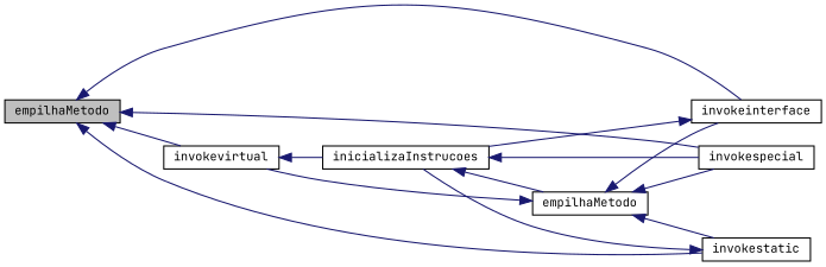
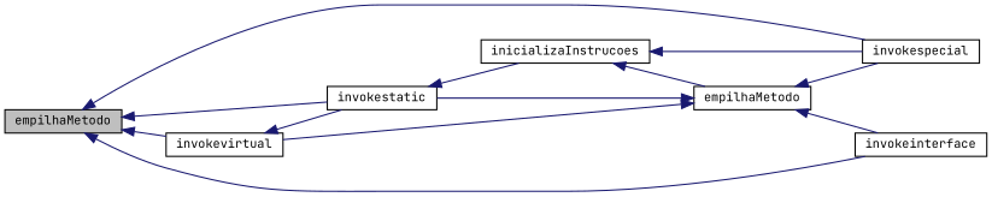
  digraph {
    fontname="JetBrains Mono"
    rankdir=LR
    node [color=black fillcolor=white fontname="JetBrains Mono" fontsize=10 shape=record style=filled]
    edge [color=midnightblue dir=back fontname="JetBrains Mono" fontsize=10 labelfontname=Helvetica labelfontsize=10 style=solid]
    n1 [fillcolor=grey75 fontcolor=black height=0.2 label=empilhaMetodo width=0.4]
    n2 [height=0.2 label=invokevirtual width=0.4]
    n3 [height=0.2 label=invokespecial width=0.4]
    n4 [height=0.2 label=invokestatic width=0.4]
    n5 [height=0.2 label=invokeinterface width=0.4]
    n6 [height=0.2 label=inicializaInstrucoes width=0.4]
    n7 [height=0.2 label=empilhaMetodo width=0.4]
    n1 -> n2
    n1 -> n3
    n1 -> n4
    n1 -> n5
-   n2 -> n6
+   n2 -> n4
    n4 -> n6
-   n5 -> n6
    n6 -> n3
    n6 -> n7
    n7 -> n2
    n7 -> n3
    n7 -> n4
    n7 -> n5
  }
